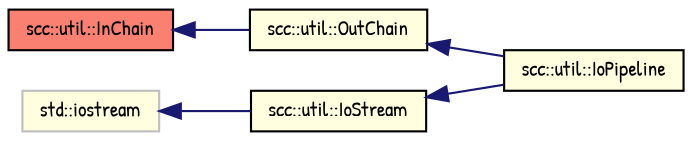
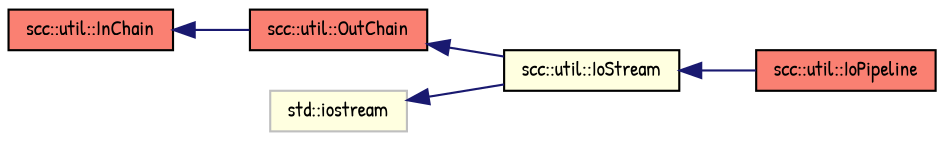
  digraph {
    fontname="Patrick Hand"
    rankdir=LR
    node [color=black fillcolor=lightyellow fontname="Patrick Hand" fontsize=10 shape=record style=filled]
    edge [color=midnightblue dir=back fontname="Patrick Hand" fontsize=10 labelfontname=Helvetica labelfontsize=10 style=solid]
-   n1 [fontcolor=black height=0.2 label="scc::util::IoPipeline" width=0.4]
+   n1 [fillcolor=salmon fontcolor=black height=0.2 label="scc::util::IoPipeline" width=0.4]
    n2 [fillcolor=salmon height=0.2 label="scc::util::InChain" width=0.4]
-   n3 [height=0.2 label="scc::util::OutChain" width=0.4]
+   n3 [fillcolor=salmon height=0.2 label="scc::util::OutChain" width=0.4]
    n4 [height=0.2 label="scc::util::IoStream" width=0.4]
    n5 [color=grey75 height=0.2 label="std::iostream" width=0.4]
    n2 -> n3
-   n3 -> n1
+   n3 -> n4
    n4 -> n1
    n5 -> n4
  }
